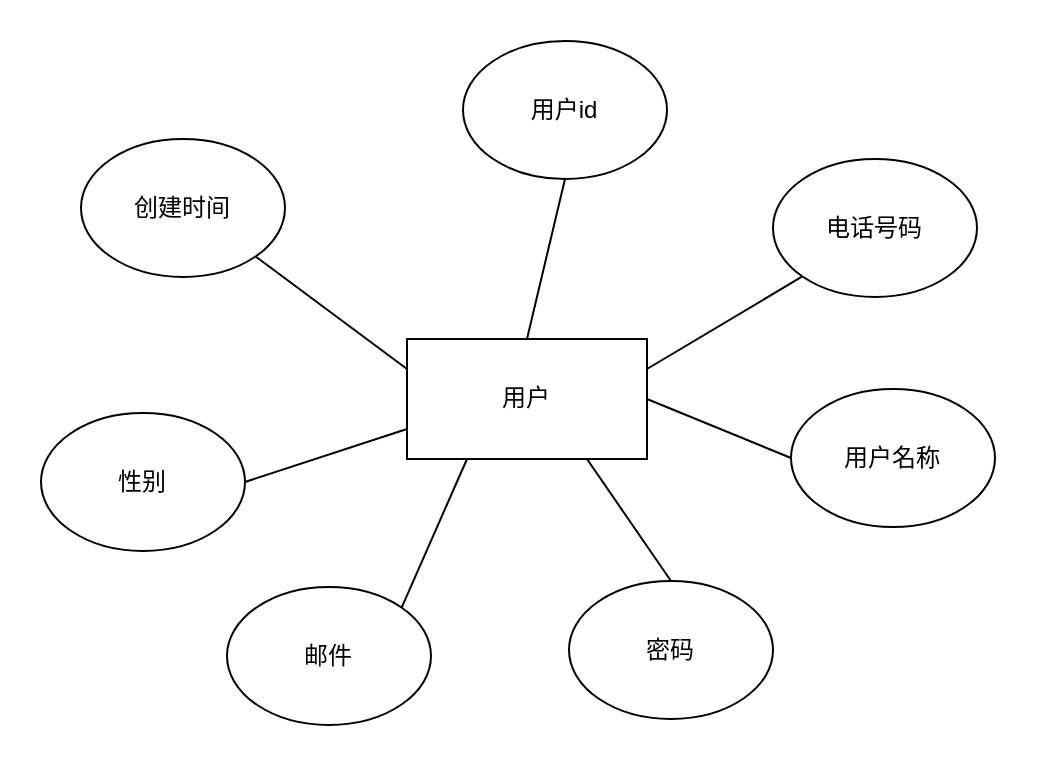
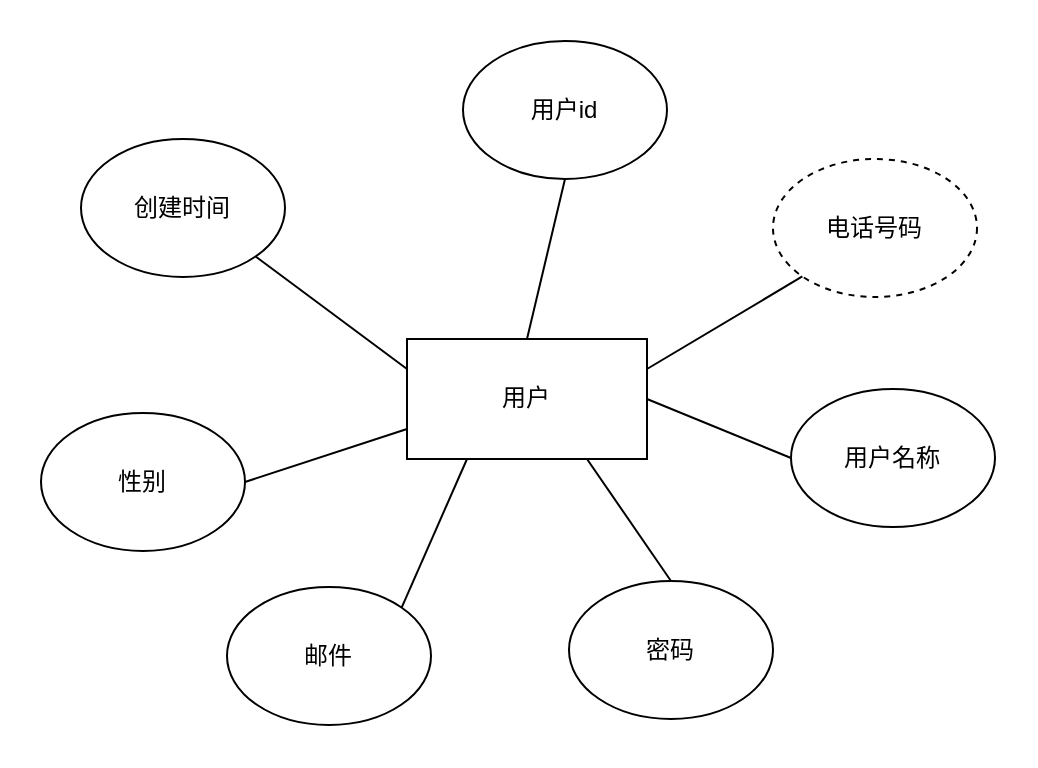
  <mxCell id="0" />
  <mxCell id="1" parent="0" />
  <mxCell id="2" value="用户" style="rounded=0;whiteSpace=wrap;html=1;" vertex="1" parent="1"><mxGeometry x="203" y="169" width="120" height="60" as="geometry" /></mxCell>
  <mxCell id="3" value="用户id" style="ellipse;whiteSpace=wrap;html=1;" vertex="1" parent="1"><mxGeometry x="231" y="20" width="102" height="69" as="geometry" /></mxCell>
- <mxCell id="4" value="电话号码" style="ellipse;whiteSpace=wrap;html=1;" vertex="1" parent="1"><mxGeometry x="386" y="79" width="102" height="69" as="geometry" /></mxCell>
+ <mxCell id="4" value="电话号码" style="ellipse;whiteSpace=wrap;html=1;dashed=1;" vertex="1" parent="1"><mxGeometry x="386" y="79" width="102" height="69" as="geometry" /></mxCell>
  <mxCell id="5" value="用户名称" style="ellipse;whiteSpace=wrap;html=1;" vertex="1" parent="1"><mxGeometry x="395" y="194" width="102" height="69" as="geometry" /></mxCell>
  <mxCell id="6" value="密码" style="ellipse;whiteSpace=wrap;html=1;" vertex="1" parent="1"><mxGeometry x="284" y="290" width="102" height="69" as="geometry" /></mxCell>
  <mxCell id="7" value="邮件" style="ellipse;whiteSpace=wrap;html=1;" vertex="1" parent="1"><mxGeometry x="113" y="293" width="102" height="69" as="geometry" /></mxCell>
  <mxCell id="8" value="性别" style="ellipse;whiteSpace=wrap;html=1;" vertex="1" parent="1"><mxGeometry x="20" y="206" width="102" height="69" as="geometry" /></mxCell>
  <mxCell id="9" value="创建时间" style="ellipse;whiteSpace=wrap;html=1;" vertex="1" parent="1"><mxGeometry x="40" y="69" width="102" height="69" as="geometry" /></mxCell>
  <mxCell id="10" value="" style="endArrow=none;html=1;rounded=0;entryX=0.5;entryY=0;entryDx=0;entryDy=0;exitX=0.5;exitY=1;exitDx=0;exitDy=0;" edge="1" parent="1" source="3" target="2"><mxGeometry width="50" height="50" relative="1" as="geometry"><mxPoint x="219" y="270" as="sourcePoint" /><mxPoint x="269" y="220" as="targetPoint" /></mxGeometry></mxCell>
  <mxCell id="11" value="" style="endArrow=none;html=1;rounded=0;entryX=1;entryY=0.25;entryDx=0;entryDy=0;exitX=0;exitY=1;exitDx=0;exitDy=0;" edge="1" parent="1" source="4" target="2"><mxGeometry width="50" height="50" relative="1" as="geometry"><mxPoint x="292" y="99" as="sourcePoint" /><mxPoint x="273" y="179" as="targetPoint" /></mxGeometry></mxCell>
  <mxCell id="12" value="" style="endArrow=none;html=1;rounded=0;entryX=1;entryY=0.5;entryDx=0;entryDy=0;exitX=0;exitY=0.5;exitDx=0;exitDy=0;" edge="1" parent="1" source="5" target="2"><mxGeometry width="50" height="50" relative="1" as="geometry"><mxPoint x="302" y="109" as="sourcePoint" /><mxPoint x="283" y="189" as="targetPoint" /></mxGeometry></mxCell>
  <mxCell id="13" value="" style="endArrow=none;html=1;rounded=0;entryX=0.75;entryY=1;entryDx=0;entryDy=0;exitX=0.5;exitY=0;exitDx=0;exitDy=0;" edge="1" parent="1" source="6" target="2"><mxGeometry width="50" height="50" relative="1" as="geometry"><mxPoint x="312" y="119" as="sourcePoint" /><mxPoint x="293" y="199" as="targetPoint" /></mxGeometry></mxCell>
  <mxCell id="14" value="" style="endArrow=none;html=1;rounded=0;entryX=0.25;entryY=1;entryDx=0;entryDy=0;exitX=1;exitY=0;exitDx=0;exitDy=0;" edge="1" parent="1" source="7" target="2"><mxGeometry width="50" height="50" relative="1" as="geometry"><mxPoint x="322" y="129" as="sourcePoint" /><mxPoint x="303" y="209" as="targetPoint" /></mxGeometry></mxCell>
  <mxCell id="15" value="" style="endArrow=none;html=1;rounded=0;entryX=0;entryY=0.75;entryDx=0;entryDy=0;exitX=1;exitY=0.5;exitDx=0;exitDy=0;" edge="1" parent="1" source="8" target="2"><mxGeometry width="50" height="50" relative="1" as="geometry"><mxPoint x="332" y="139" as="sourcePoint" /><mxPoint x="313" y="219" as="targetPoint" /></mxGeometry></mxCell>
  <mxCell id="16" value="" style="endArrow=none;html=1;rounded=0;entryX=0;entryY=0.25;entryDx=0;entryDy=0;exitX=1;exitY=1;exitDx=0;exitDy=0;" edge="1" parent="1" source="9" target="2"><mxGeometry width="50" height="50" relative="1" as="geometry"><mxPoint x="342" y="149" as="sourcePoint" /><mxPoint x="323" y="229" as="targetPoint" /></mxGeometry></mxCell>
